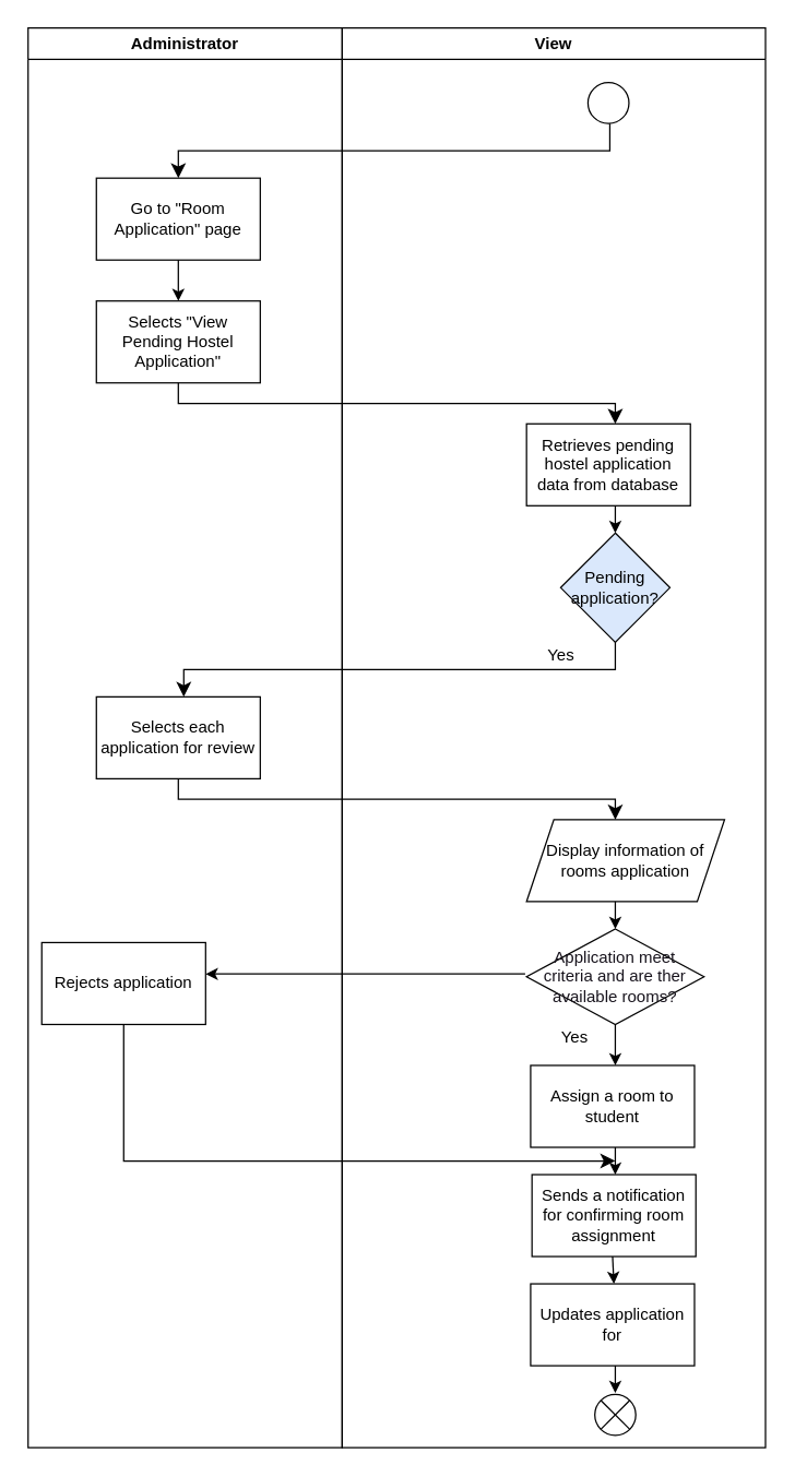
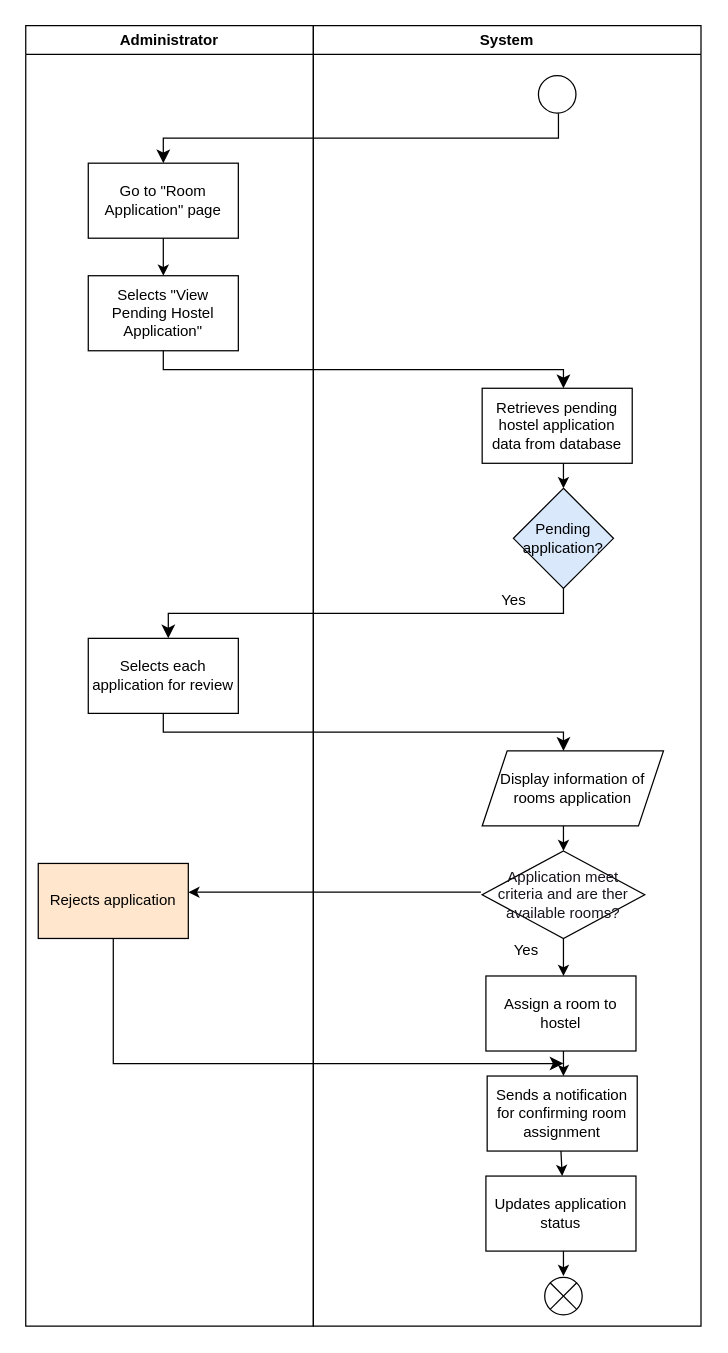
  <mxCell id="0" />
  <mxCell id="1" parent="0" />
  <mxCell id="2" value="" style="ellipse;" parent="1" vertex="1"><mxGeometry x="430" y="60" width="30" height="30" as="geometry" /></mxCell>
  <mxCell id="3" value="" style="edgeStyle=elbowEdgeStyle;elbow=vertical;endArrow=classic;html=1;curved=0;rounded=0;endSize=8;startSize=8;" parent="1" edge="1"><mxGeometry width="50" height="50" relative="1" as="geometry"><mxPoint x="446" y="90" as="sourcePoint" /><mxPoint x="130" y="130" as="targetPoint" /></mxGeometry></mxCell>
  <mxCell id="4" value="Go to &quot;Room Application&quot; page" style="rounded=0;whiteSpace=wrap;html=1;" parent="1" vertex="1"><mxGeometry x="70" y="130" width="120" height="60" as="geometry" /></mxCell>
  <mxCell id="5" value="" style="endArrow=classic;html=1;" parent="1" edge="1"><mxGeometry width="50" height="50" relative="1" as="geometry"><mxPoint x="130" y="190" as="sourcePoint" /><mxPoint x="130" y="220" as="targetPoint" /></mxGeometry></mxCell>
  <mxCell id="6" value="Selects &quot;View Pending Hostel Application&quot;" style="rounded=0;whiteSpace=wrap;html=1;" parent="1" vertex="1"><mxGeometry x="70" y="220" width="120" height="60" as="geometry" /></mxCell>
  <mxCell id="7" value="" style="edgeStyle=elbowEdgeStyle;elbow=vertical;endArrow=classic;html=1;curved=0;rounded=0;endSize=8;startSize=8;" parent="1" edge="1"><mxGeometry width="50" height="50" relative="1" as="geometry"><mxPoint x="130" y="280" as="sourcePoint" /><mxPoint x="450" y="310" as="targetPoint" /></mxGeometry></mxCell>
  <mxCell id="8" value="Retrieves pending hostel application data from database" style="rounded=0;whiteSpace=wrap;html=1;" parent="1" vertex="1"><mxGeometry x="385" y="310" width="120" height="60" as="geometry" /></mxCell>
  <mxCell id="9" value="" style="endArrow=classic;html=1;" parent="1" edge="1"><mxGeometry width="50" height="50" relative="1" as="geometry"><mxPoint x="450" y="370" as="sourcePoint" /><mxPoint x="450" y="390" as="targetPoint" /></mxGeometry></mxCell>
  <mxCell id="10" value="Pending application?" style="rhombus;whiteSpace=wrap;html=1;fillColor=#dae8fc;" parent="1" vertex="1"><mxGeometry x="410" y="390" width="80" height="80" as="geometry" /></mxCell>
  <mxCell id="11" value="" style="edgeStyle=elbowEdgeStyle;elbow=vertical;endArrow=classic;html=1;curved=0;rounded=0;endSize=8;startSize=8;" parent="1" edge="1"><mxGeometry width="50" height="50" relative="1" as="geometry"><mxPoint x="450" y="470" as="sourcePoint" /><mxPoint x="134" y="510" as="targetPoint" /></mxGeometry></mxCell>
  <mxCell id="12" value="Selects each application for review" style="rounded=0;whiteSpace=wrap;html=1;" parent="1" vertex="1"><mxGeometry x="70" y="510" width="120" height="60" as="geometry" /></mxCell>
  <mxCell id="13" value="Yes" style="text;html=1;align=center;verticalAlign=middle;resizable=0;points=[];autosize=1;strokeColor=none;fillColor=none;" parent="1" vertex="1"><mxGeometry x="390" y="465" width="40" height="30" as="geometry" /></mxCell>
  <mxCell id="14" value="" style="edgeStyle=elbowEdgeStyle;elbow=vertical;endArrow=classic;html=1;curved=0;rounded=0;endSize=8;startSize=8;" parent="1" edge="1"><mxGeometry width="50" height="50" relative="1" as="geometry"><mxPoint x="130" y="570" as="sourcePoint" /><mxPoint x="450" y="600" as="targetPoint" /></mxGeometry></mxCell>
  <mxCell id="15" value="Display information of rooms application" style="shape=parallelogram;perimeter=parallelogramPerimeter;whiteSpace=wrap;html=1;fixedSize=1;" parent="1" vertex="1"><mxGeometry x="385" y="600" width="145" height="60" as="geometry" /></mxCell>
  <mxCell id="16" value="" style="endArrow=classic;html=1;" parent="1" edge="1"><mxGeometry width="50" height="50" relative="1" as="geometry"><mxPoint x="450" y="660" as="sourcePoint" /><mxPoint x="450" y="680" as="targetPoint" /></mxGeometry></mxCell>
  <mxCell id="17" value="&lt;font color=&quot;#18141d&quot;&gt;Application meet criteria and are ther available rooms?&lt;/font&gt;" style="rhombus;whiteSpace=wrap;html=1;fontFamily=Helvetica;fontSize=12;fontColor=rgb(240, 240, 240);align=center;strokeColor=#000000;fillColor=#FFFFFF;" parent="1" vertex="1"><mxGeometry x="385" y="680" width="130" height="70" as="geometry" /></mxCell>
  <mxCell id="18" value="" style="endArrow=classic;html=1;" parent="1" edge="1"><mxGeometry width="50" height="50" relative="1" as="geometry"><mxPoint x="450" y="750" as="sourcePoint" /><mxPoint x="450" y="780" as="targetPoint" /></mxGeometry></mxCell>
- <mxCell id="19" value="Assign a room to student" style="rounded=0;whiteSpace=wrap;html=1;" parent="1" vertex="1"><mxGeometry x="388" y="780" width="120" height="60" as="geometry" /></mxCell>
+ <mxCell id="19" value="Assign a room to hostel" style="rounded=0;whiteSpace=wrap;html=1;" parent="1" vertex="1"><mxGeometry x="388" y="780" width="120" height="60" as="geometry" /></mxCell>
  <mxCell id="20" value="" style="endArrow=classic;html=1;" parent="1" edge="1"><mxGeometry width="50" height="50" relative="1" as="geometry"><mxPoint x="450" y="840" as="sourcePoint" /><mxPoint x="450" y="860" as="targetPoint" /></mxGeometry></mxCell>
  <mxCell id="21" value="Sends a notification for confirming room assignment" style="rounded=0;whiteSpace=wrap;html=1;" parent="1" vertex="1"><mxGeometry x="389" y="860" width="120" height="60" as="geometry" /></mxCell>
  <mxCell id="22" value="" style="endArrow=classic;html=1;" parent="1" edge="1"><mxGeometry width="50" height="50" relative="1" as="geometry"><mxPoint x="448" y="920" as="sourcePoint" /><mxPoint x="449" y="940" as="targetPoint" /></mxGeometry></mxCell>
- <mxCell id="23" value="Updates application for" style="rounded=0;whiteSpace=wrap;html=1;" parent="1" vertex="1"><mxGeometry x="388" y="940" width="120" height="60" as="geometry" /></mxCell>
+ <mxCell id="23" value="Updates application status" style="rounded=0;whiteSpace=wrap;html=1;" parent="1" vertex="1"><mxGeometry x="388" y="940" width="120" height="60" as="geometry" /></mxCell>
  <mxCell id="24" value="Yes" style="text;html=1;align=center;verticalAlign=middle;resizable=0;points=[];autosize=1;strokeColor=none;fillColor=none;" parent="1" vertex="1"><mxGeometry x="400" y="745" width="40" height="30" as="geometry" /></mxCell>
  <mxCell id="25" value="" style="endArrow=classic;html=1;" parent="1" edge="1"><mxGeometry width="50" height="50" relative="1" as="geometry"><mxPoint x="384" y="713" as="sourcePoint" /><mxPoint x="150" y="713" as="targetPoint" /></mxGeometry></mxCell>
- <mxCell id="26" value="Rejects application" style="rounded=0;whiteSpace=wrap;html=1;" parent="1" vertex="1"><mxGeometry x="30" y="690" width="120" height="60" as="geometry" /></mxCell>
+ <mxCell id="26" value="Rejects application" style="rounded=0;whiteSpace=wrap;html=1;fillColor=#ffe6cc;" parent="1" vertex="1"><mxGeometry x="30" y="690" width="120" height="60" as="geometry" /></mxCell>
  <mxCell id="27" value="" style="edgeStyle=elbowEdgeStyle;elbow=vertical;endArrow=classic;html=1;curved=0;rounded=0;endSize=8;startSize=8;" parent="1" edge="1"><mxGeometry width="50" height="50" relative="1" as="geometry"><mxPoint x="90" y="750" as="sourcePoint" /><mxPoint x="450" y="850" as="targetPoint" /><Array as="points"><mxPoint x="270" y="850" /></Array></mxGeometry></mxCell>
  <mxCell id="28" value="Administrator" style="swimlane;whiteSpace=wrap;html=1;" parent="1" vertex="1"><mxGeometry x="20" width="230" height="1040" as="geometry" y="20" /></mxCell>
  <mxCell id="29" value="" style="endArrow=classic;html=1;" parent="1" edge="1"><mxGeometry width="50" height="50" relative="1" as="geometry"><mxPoint x="450" y="1000" as="sourcePoint" /><mxPoint x="450" y="1020" as="targetPoint" /></mxGeometry></mxCell>
  <mxCell id="30" value="" style="shape=sumEllipse;perimeter=ellipsePerimeter;whiteSpace=wrap;html=1;backgroundOutline=1;" parent="1" vertex="1"><mxGeometry x="435" y="1021" width="30" height="30" as="geometry" /></mxCell>
- <mxCell id="31" value="View" style="swimlane;whiteSpace=wrap;html=1;" parent="1" vertex="1"><mxGeometry x="250" width="310" height="1040" as="geometry" y="20" /></mxCell>
+ <mxCell id="31" value="System" style="swimlane;whiteSpace=wrap;html=1;" parent="1" vertex="1"><mxGeometry x="250" width="310" height="1040" as="geometry" y="20" /></mxCell>
